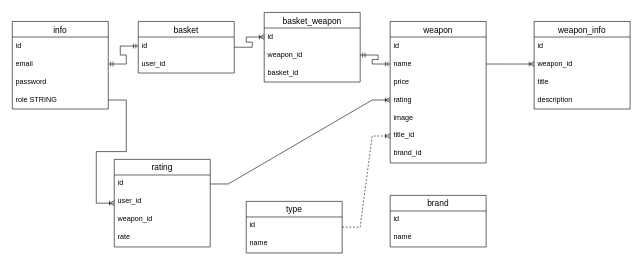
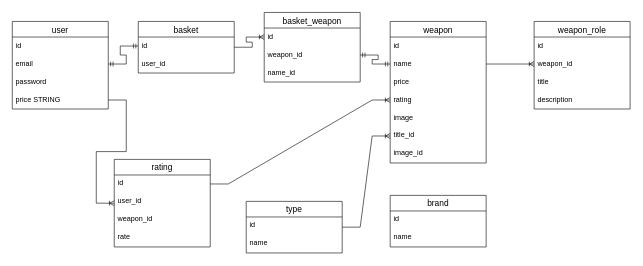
  <mxCell id="0" />
  <mxCell id="1" parent="0" />
- <mxCell id="2" value="info" style="swimlane;fontStyle=0;childLayout=stackLayout;horizontal=1;startSize=26;horizontalStack=0;resizeParent=1;resizeParentMax=0;resizeLast=0;collapsible=1;marginBottom=0;align=center;fontSize=14;" parent="1" vertex="1"><mxGeometry x="20" y="35" width="160" height="146" as="geometry" /></mxCell>
+ <mxCell id="2" value="user" style="swimlane;fontStyle=0;childLayout=stackLayout;horizontal=1;startSize=26;horizontalStack=0;resizeParent=1;resizeParentMax=0;resizeLast=0;collapsible=1;marginBottom=0;align=center;fontSize=14;" parent="1" vertex="1"><mxGeometry x="20" y="35" width="160" height="146" as="geometry" /></mxCell>
  <mxCell id="3" value="id" style="text;strokeColor=none;fillColor=none;spacingLeft=4;spacingRight=4;overflow=hidden;rotatable=0;points=[[0,0.5],[1,0.5]];portConstraint=eastwest;fontSize=12;" parent="2" vertex="1"><mxGeometry y="26" width="160" height="30" as="geometry" /></mxCell>
  <mxCell id="4" value="email" style="text;strokeColor=none;fillColor=none;spacingLeft=4;spacingRight=4;overflow=hidden;rotatable=0;points=[[0,0.5],[1,0.5]];portConstraint=eastwest;fontSize=12;" parent="2" vertex="1"><mxGeometry y="56" width="160" height="30" as="geometry" /></mxCell>
  <mxCell id="5" value="password" style="text;strokeColor=none;fillColor=none;spacingLeft=4;spacingRight=4;overflow=hidden;rotatable=0;points=[[0,0.5],[1,0.5]];portConstraint=eastwest;fontSize=12;" parent="2" vertex="1"><mxGeometry y="86" width="160" height="30" as="geometry" /></mxCell>
- <mxCell id="6" value="role STRING" style="text;strokeColor=none;fillColor=none;spacingLeft=4;spacingRight=4;overflow=hidden;rotatable=0;points=[[0,0.5],[1,0.5]];portConstraint=eastwest;fontSize=12;" parent="2" vertex="1"><mxGeometry y="116" width="160" height="30" as="geometry" /></mxCell>
+ <mxCell id="6" value="price STRING" style="text;strokeColor=none;fillColor=none;spacingLeft=4;spacingRight=4;overflow=hidden;rotatable=0;points=[[0,0.5],[1,0.5]];portConstraint=eastwest;fontSize=12;" parent="2" vertex="1"><mxGeometry y="116" width="160" height="30" as="geometry" /></mxCell>
  <mxCell id="7" value="basket" style="swimlane;fontStyle=0;childLayout=stackLayout;horizontal=1;startSize=26;horizontalStack=0;resizeParent=1;resizeParentMax=0;resizeLast=0;collapsible=1;marginBottom=0;align=center;fontSize=14;" parent="1" vertex="1"><mxGeometry x="230" y="35" width="160" height="86" as="geometry" /></mxCell>
  <mxCell id="8" value="id" style="text;strokeColor=none;fillColor=none;spacingLeft=4;spacingRight=4;overflow=hidden;rotatable=0;points=[[0,0.5],[1,0.5]];portConstraint=eastwest;fontSize=12;" parent="7" vertex="1"><mxGeometry y="26" width="160" height="30" as="geometry" /></mxCell>
  <mxCell id="9" value="user_id" style="text;strokeColor=none;fillColor=none;spacingLeft=4;spacingRight=4;overflow=hidden;rotatable=0;points=[[0,0.5],[1,0.5]];portConstraint=eastwest;fontSize=12;" parent="7" vertex="1"><mxGeometry y="56" width="160" height="30" as="geometry" /></mxCell>
  <mxCell id="10" value="" style="edgeStyle=entityRelationEdgeStyle;fontSize=12;html=1;endArrow=ERmandOne;startArrow=ERmandOne;rounded=0;" parent="1" source="4" target="8" edge="1"><mxGeometry width="100" height="100" relative="1" as="geometry"><mxPoint x="280" y="145" as="sourcePoint" /><mxPoint x="380" y="45" as="targetPoint" /></mxGeometry></mxCell>
  <mxCell id="11" value="weapon" style="swimlane;fontStyle=0;childLayout=stackLayout;horizontal=1;startSize=26;horizontalStack=0;resizeParent=1;resizeParentMax=0;resizeLast=0;collapsible=1;marginBottom=0;align=center;fontSize=14;" parent="1" vertex="1"><mxGeometry x="650" y="35" width="160" height="236" as="geometry" /></mxCell>
  <mxCell id="12" value="id" style="text;strokeColor=none;fillColor=none;spacingLeft=4;spacingRight=4;overflow=hidden;rotatable=0;points=[[0,0.5],[1,0.5]];portConstraint=eastwest;fontSize=12;" parent="11" vertex="1"><mxGeometry y="26" width="160" height="30" as="geometry" /></mxCell>
  <mxCell id="13" value="name" style="text;strokeColor=none;fillColor=none;spacingLeft=4;spacingRight=4;overflow=hidden;rotatable=0;points=[[0,0.5],[1,0.5]];portConstraint=eastwest;fontSize=12;" parent="11" vertex="1"><mxGeometry y="56" width="160" height="30" as="geometry" /></mxCell>
  <mxCell id="14" value="price" style="text;strokeColor=none;fillColor=none;spacingLeft=4;spacingRight=4;overflow=hidden;rotatable=0;points=[[0,0.5],[1,0.5]];portConstraint=eastwest;fontSize=12;" parent="11" vertex="1"><mxGeometry y="86" width="160" height="30" as="geometry" /></mxCell>
  <mxCell id="15" value="rating" style="text;strokeColor=none;fillColor=none;spacingLeft=4;spacingRight=4;overflow=hidden;rotatable=0;points=[[0,0.5],[1,0.5]];portConstraint=eastwest;fontSize=12;" parent="11" vertex="1"><mxGeometry y="116" width="160" height="30" as="geometry" /></mxCell>
  <mxCell id="16" value="image" style="text;strokeColor=none;fillColor=none;spacingLeft=4;spacingRight=4;overflow=hidden;rotatable=0;points=[[0,0.5],[1,0.5]];portConstraint=eastwest;fontSize=12;" parent="11" vertex="1"><mxGeometry y="146" width="160" height="30" as="geometry" /></mxCell>
  <mxCell id="17" value="title_id" style="text;strokeColor=none;fillColor=none;spacingLeft=4;spacingRight=4;overflow=hidden;rotatable=0;points=[[0,0.5],[1,0.5]];portConstraint=eastwest;fontSize=12;" parent="11" vertex="1"><mxGeometry y="176" width="160" height="30" as="geometry" /></mxCell>
- <mxCell id="18" value="brand_id" style="text;strokeColor=none;fillColor=none;spacingLeft=4;spacingRight=4;overflow=hidden;rotatable=0;points=[[0,0.5],[1,0.5]];portConstraint=eastwest;fontSize=12;" parent="11" vertex="1"><mxGeometry y="206" width="160" height="30" as="geometry" /></mxCell>
+ <mxCell id="18" value="image_id" style="text;strokeColor=none;fillColor=none;spacingLeft=4;spacingRight=4;overflow=hidden;rotatable=0;points=[[0,0.5],[1,0.5]];portConstraint=eastwest;fontSize=12;" parent="11" vertex="1"><mxGeometry y="206" width="160" height="30" as="geometry" /></mxCell>
  <mxCell id="19" value="type" style="swimlane;fontStyle=0;childLayout=stackLayout;horizontal=1;startSize=26;horizontalStack=0;resizeParent=1;resizeParentMax=0;resizeLast=0;collapsible=1;marginBottom=0;align=center;fontSize=14;" parent="1" vertex="1"><mxGeometry x="410" y="335" width="160" height="86" as="geometry" /></mxCell>
  <mxCell id="20" value="id" style="text;strokeColor=none;fillColor=none;spacingLeft=4;spacingRight=4;overflow=hidden;rotatable=0;points=[[0,0.5],[1,0.5]];portConstraint=eastwest;fontSize=12;" parent="19" vertex="1"><mxGeometry y="26" width="160" height="30" as="geometry" /></mxCell>
  <mxCell id="21" value="name" style="text;strokeColor=none;fillColor=none;spacingLeft=4;spacingRight=4;overflow=hidden;rotatable=0;points=[[0,0.5],[1,0.5]];portConstraint=eastwest;fontSize=12;" parent="19" vertex="1"><mxGeometry y="56" width="160" height="30" as="geometry" /></mxCell>
  <mxCell id="22" value="brand" style="swimlane;fontStyle=0;childLayout=stackLayout;horizontal=1;startSize=26;horizontalStack=0;resizeParent=1;resizeParentMax=0;resizeLast=0;collapsible=1;marginBottom=0;align=center;fontSize=14;" parent="1" vertex="1"><mxGeometry x="650" y="325" width="160" height="86" as="geometry" /></mxCell>
  <mxCell id="23" value="id" style="text;strokeColor=none;fillColor=none;spacingLeft=4;spacingRight=4;overflow=hidden;rotatable=0;points=[[0,0.5],[1,0.5]];portConstraint=eastwest;fontSize=12;" parent="22" vertex="1"><mxGeometry y="26" width="160" height="30" as="geometry" /></mxCell>
  <mxCell id="24" value="name" style="text;strokeColor=none;fillColor=none;spacingLeft=4;spacingRight=4;overflow=hidden;rotatable=0;points=[[0,0.5],[1,0.5]];portConstraint=eastwest;fontSize=12;" parent="22" vertex="1"><mxGeometry y="56" width="160" height="30" as="geometry" /></mxCell>
- <mxCell id="25" value="" style="edgeStyle=entityRelationEdgeStyle;fontSize=12;html=1;endArrow=ERoneToMany;rounded=0;dashed=1;" parent="1" source="19" target="17" edge="1"><mxGeometry width="100" height="100" relative="1" as="geometry"><mxPoint x="410" y="395" as="sourcePoint" /><mxPoint x="510" y="295" as="targetPoint" /></mxGeometry></mxCell>
- <mxCell id="26" value="weapon_info" style="swimlane;fontStyle=0;childLayout=stackLayout;horizontal=1;startSize=26;horizontalStack=0;resizeParent=1;resizeParentMax=0;resizeLast=0;collapsible=1;marginBottom=0;align=center;fontSize=14;" parent="1" vertex="1"><mxGeometry x="890" y="35" width="160" height="146" as="geometry" /></mxCell>
+ <mxCell id="25" value="" style="edgeStyle=entityRelationEdgeStyle;fontSize=12;html=1;endArrow=ERoneToMany;rounded=0;" parent="1" source="19" target="17" edge="1"><mxGeometry width="100" height="100" relative="1" as="geometry"><mxPoint x="410" y="395" as="sourcePoint" /><mxPoint x="510" y="295" as="targetPoint" /></mxGeometry></mxCell>
+ <mxCell id="26" value="weapon_role" style="swimlane;fontStyle=0;childLayout=stackLayout;horizontal=1;startSize=26;horizontalStack=0;resizeParent=1;resizeParentMax=0;resizeLast=0;collapsible=1;marginBottom=0;align=center;fontSize=14;" parent="1" vertex="1"><mxGeometry x="890" y="35" width="160" height="146" as="geometry" /></mxCell>
  <mxCell id="27" value="id" style="text;strokeColor=none;fillColor=none;spacingLeft=4;spacingRight=4;overflow=hidden;rotatable=0;points=[[0,0.5],[1,0.5]];portConstraint=eastwest;fontSize=12;" parent="26" vertex="1"><mxGeometry y="26" width="160" height="30" as="geometry" /></mxCell>
  <mxCell id="28" value="weapon_id" style="text;strokeColor=none;fillColor=none;spacingLeft=4;spacingRight=4;overflow=hidden;rotatable=0;points=[[0,0.5],[1,0.5]];portConstraint=eastwest;fontSize=12;" parent="26" vertex="1"><mxGeometry y="56" width="160" height="30" as="geometry" /></mxCell>
  <mxCell id="29" value="title" style="text;strokeColor=none;fillColor=none;spacingLeft=4;spacingRight=4;overflow=hidden;rotatable=0;points=[[0,0.5],[1,0.5]];portConstraint=eastwest;fontSize=12;" parent="26" vertex="1"><mxGeometry y="86" width="160" height="30" as="geometry" /></mxCell>
  <mxCell id="30" value="description" style="text;strokeColor=none;fillColor=none;spacingLeft=4;spacingRight=4;overflow=hidden;rotatable=0;points=[[0,0.5],[1,0.5]];portConstraint=eastwest;fontSize=12;" parent="26" vertex="1"><mxGeometry y="116" width="160" height="30" as="geometry" /></mxCell>
  <mxCell id="31" value="" style="edgeStyle=entityRelationEdgeStyle;fontSize=12;html=1;endArrow=ERoneToMany;rounded=0;exitX=1;exitY=0.5;exitDx=0;exitDy=0;" parent="1" source="13" target="28" edge="1"><mxGeometry width="100" height="100" relative="1" as="geometry"><mxPoint x="410" y="395" as="sourcePoint" /><mxPoint x="510" y="295" as="targetPoint" /></mxGeometry></mxCell>
  <mxCell id="32" value="basket_weapon" style="swimlane;fontStyle=0;childLayout=stackLayout;horizontal=1;startSize=26;horizontalStack=0;resizeParent=1;resizeParentMax=0;resizeLast=0;collapsible=1;marginBottom=0;align=center;fontSize=14;" parent="1" vertex="1"><mxGeometry x="440" y="20" width="160" height="116" as="geometry" /></mxCell>
  <mxCell id="33" value="id" style="text;strokeColor=none;fillColor=none;spacingLeft=4;spacingRight=4;overflow=hidden;rotatable=0;points=[[0,0.5],[1,0.5]];portConstraint=eastwest;fontSize=12;" parent="32" vertex="1"><mxGeometry y="26" width="160" height="30" as="geometry" /></mxCell>
  <mxCell id="34" value="weapon_id" style="text;strokeColor=none;fillColor=none;spacingLeft=4;spacingRight=4;overflow=hidden;rotatable=0;points=[[0,0.5],[1,0.5]];portConstraint=eastwest;fontSize=12;" parent="32" vertex="1"><mxGeometry y="56" width="160" height="30" as="geometry" /></mxCell>
- <mxCell id="35" value="basket_id" style="text;strokeColor=none;fillColor=none;spacingLeft=4;spacingRight=4;overflow=hidden;rotatable=0;points=[[0,0.5],[1,0.5]];portConstraint=eastwest;fontSize=12;" parent="32" vertex="1"><mxGeometry y="86" width="160" height="30" as="geometry" /></mxCell>
+ <mxCell id="35" value="name_id" style="text;strokeColor=none;fillColor=none;spacingLeft=4;spacingRight=4;overflow=hidden;rotatable=0;points=[[0,0.5],[1,0.5]];portConstraint=eastwest;fontSize=12;" parent="32" vertex="1"><mxGeometry y="86" width="160" height="30" as="geometry" /></mxCell>
  <mxCell id="36" value="" style="edgeStyle=entityRelationEdgeStyle;fontSize=12;html=1;endArrow=ERoneToMany;rounded=0;" parent="1" source="7" target="33" edge="1"><mxGeometry width="100" height="100" relative="1" as="geometry"><mxPoint x="410" y="395" as="sourcePoint" /><mxPoint x="510" y="295" as="targetPoint" /></mxGeometry></mxCell>
  <mxCell id="37" value="" style="edgeStyle=entityRelationEdgeStyle;fontSize=12;html=1;endArrow=ERmandOne;startArrow=ERmandOne;rounded=0;" parent="1" source="34" target="13" edge="1"><mxGeometry width="100" height="100" relative="1" as="geometry"><mxPoint x="410" y="395" as="sourcePoint" /><mxPoint x="510" y="295" as="targetPoint" /></mxGeometry></mxCell>
  <mxCell id="38" value="rating" style="swimlane;fontStyle=0;childLayout=stackLayout;horizontal=1;startSize=26;horizontalStack=0;resizeParent=1;resizeParentMax=0;resizeLast=0;collapsible=1;marginBottom=0;align=center;fontSize=14;" vertex="1" parent="1"><mxGeometry x="190" y="265" width="160" height="146" as="geometry" /></mxCell>
  <mxCell id="39" value="id" style="text;strokeColor=none;fillColor=none;spacingLeft=4;spacingRight=4;overflow=hidden;rotatable=0;points=[[0,0.5],[1,0.5]];portConstraint=eastwest;fontSize=12;" vertex="1" parent="38"><mxGeometry y="26" width="160" height="30" as="geometry" /></mxCell>
  <mxCell id="40" value="user_id" style="text;strokeColor=none;fillColor=none;spacingLeft=4;spacingRight=4;overflow=hidden;rotatable=0;points=[[0,0.5],[1,0.5]];portConstraint=eastwest;fontSize=12;" vertex="1" parent="38"><mxGeometry y="56" width="160" height="30" as="geometry" /></mxCell>
  <mxCell id="41" value="weapon_id" style="text;strokeColor=none;fillColor=none;spacingLeft=4;spacingRight=4;overflow=hidden;rotatable=0;points=[[0,0.5],[1,0.5]];portConstraint=eastwest;fontSize=12;" vertex="1" parent="38"><mxGeometry y="86" width="160" height="30" as="geometry" /></mxCell>
  <mxCell id="42" value="rate" style="text;strokeColor=none;fillColor=none;spacingLeft=4;spacingRight=4;overflow=hidden;rotatable=0;points=[[0,0.5],[1,0.5]];portConstraint=eastwest;fontSize=12;" vertex="1" parent="38"><mxGeometry y="116" width="160" height="30" as="geometry" /></mxCell>
  <mxCell id="43" value="" style="edgeStyle=entityRelationEdgeStyle;fontSize=12;html=1;endArrow=ERoneToMany;rounded=0;" edge="1" parent="1" source="6" target="38"><mxGeometry width="100" height="100" relative="1" as="geometry"><mxPoint x="620" y="265" as="sourcePoint" /><mxPoint x="720" y="165" as="targetPoint" /></mxGeometry></mxCell>
  <mxCell id="44" value="" style="edgeStyle=entityRelationEdgeStyle;fontSize=12;html=1;endArrow=ERoneToMany;rounded=0;" edge="1" parent="1" source="39" target="15"><mxGeometry width="100" height="100" relative="1" as="geometry"><mxPoint x="430" y="175" as="sourcePoint" /><mxPoint x="720" y="165" as="targetPoint" /></mxGeometry></mxCell>
